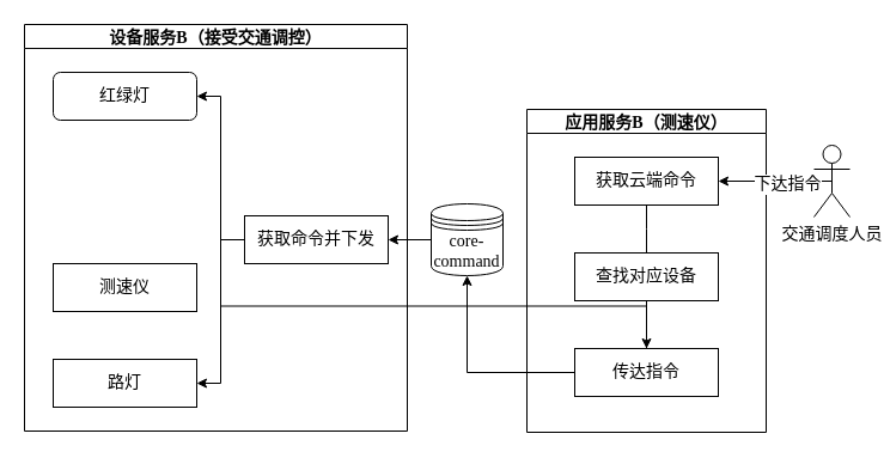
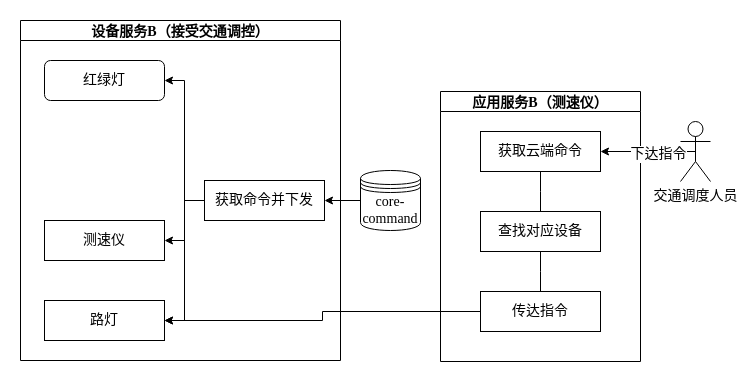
  <mxCell id="0" />
  <mxCell id="1" parent="0" />
  <mxCell id="2" value="应用服务B（测速仪）" style="swimlane;startSize=20;horizontal=1;containerType=tree;fillColor=none;fontFamily=宋体;fontSize=14;" vertex="1" parent="1"><mxGeometry x="440" y="91" width="200" height="270" as="geometry" /></mxCell>
  <mxCell id="3" value="" style="edgeStyle=elbowEdgeStyle;elbow=vertical;startArrow=none;endArrow=none;rounded=0;fontFamily=宋体;fontSize=14;" edge="1" parent="2" source="4" target="5"><mxGeometry relative="1" as="geometry" /></mxCell>
  <mxCell id="4" value="获取云端命令" style="whiteSpace=wrap;html=1;treeFolding=1;treeMoving=1;newEdgeStyle={&quot;edgeStyle&quot;:&quot;elbowEdgeStyle&quot;,&quot;startArrow&quot;:&quot;none&quot;,&quot;endArrow&quot;:&quot;none&quot;};fontFamily=宋体;fontSize=14;" vertex="1" parent="2"><mxGeometry x="40" y="40" width="120" height="40" as="geometry" /></mxCell>
  <mxCell id="5" value="查找对应设备" style="whiteSpace=wrap;html=1;treeFolding=1;treeMoving=1;newEdgeStyle={&quot;edgeStyle&quot;:&quot;elbowEdgeStyle&quot;,&quot;startArrow&quot;:&quot;none&quot;,&quot;endArrow&quot;:&quot;none&quot;};fontFamily=宋体;fontSize=14;" vertex="1" parent="2"><mxGeometry x="40" y="120" width="120" height="40" as="geometry" /></mxCell>
  <mxCell id="6" value="" style="edgeStyle=elbowEdgeStyle;elbow=vertical;startArrow=none;endArrow=none;rounded=0;fontFamily=宋体;fontSize=14;" edge="1" parent="2" source="5" target="7"><mxGeometry relative="1" as="geometry"><mxPoint x="800" y="110" as="sourcePoint" /></mxGeometry></mxCell>
  <mxCell id="7" value="传达指令" style="whiteSpace=wrap;html=1;treeFolding=1;treeMoving=1;newEdgeStyle={&quot;edgeStyle&quot;:&quot;elbowEdgeStyle&quot;,&quot;startArrow&quot;:&quot;none&quot;,&quot;endArrow&quot;:&quot;none&quot;};fontFamily=宋体;fontSize=14;" vertex="1" parent="2"><mxGeometry x="40" y="200" width="120" height="40" as="geometry" /></mxCell>
  <mxCell id="8" value="设备服务B（接受交通调控）" style="swimlane;startSize=20;horizontal=1;containerType=tree;fontFamily=宋体;fontSize=14;" vertex="1" parent="1"><mxGeometry x="20" y="20" width="320" height="340" as="geometry" /></mxCell>
  <mxCell id="9" value="红绿灯" style="whiteSpace=wrap;html=1;treeFolding=1;treeMoving=1;newEdgeStyle={&quot;edgeStyle&quot;:&quot;elbowEdgeStyle&quot;,&quot;startArrow&quot;:&quot;none&quot;,&quot;endArrow&quot;:&quot;none&quot;};fontFamily=宋体;fontSize=14;rounded=1;" vertex="1" parent="8"><mxGeometry x="24" y="40" width="120" height="40" as="geometry" /></mxCell>
  <mxCell id="10" value="测速仪" style="whiteSpace=wrap;html=1;treeFolding=1;treeMoving=1;newEdgeStyle={&quot;edgeStyle&quot;:&quot;elbowEdgeStyle&quot;,&quot;startArrow&quot;:&quot;none&quot;,&quot;endArrow&quot;:&quot;none&quot;};fontFamily=宋体;fontSize=14;" vertex="1" parent="8"><mxGeometry x="24" y="200" width="120" height="40" as="geometry" /></mxCell>
  <mxCell id="11" value="路灯" style="whiteSpace=wrap;html=1;treeFolding=1;treeMoving=1;newEdgeStyle={&quot;edgeStyle&quot;:&quot;elbowEdgeStyle&quot;,&quot;startArrow&quot;:&quot;none&quot;,&quot;endArrow&quot;:&quot;none&quot;};fontFamily=宋体;fontSize=14;" vertex="1" parent="8"><mxGeometry x="24" y="280" width="120" height="40" as="geometry" /></mxCell>
- <mxCell id="12" style="edgeStyle=orthogonalEdgeStyle;rounded=0;orthogonalLoop=1;jettySize=auto;html=1;exitX=0;exitY=0.5;exitDx=0;exitDy=0;fontFamily=宋体;fontSize=14;" edge="1" parent="8" source="15" target="7"><mxGeometry relative="1" as="geometry" /></mxCell>
+ <mxCell id="12" style="edgeStyle=orthogonalEdgeStyle;rounded=0;orthogonalLoop=1;jettySize=auto;html=1;exitX=0;exitY=0.5;exitDx=0;exitDy=0;entryX=1;entryY=0.5;entryDx=0;entryDy=0;fontFamily=宋体;fontSize=14;" edge="1" parent="8" source="15" target="10"><mxGeometry relative="1" as="geometry" /></mxCell>
  <mxCell id="13" style="edgeStyle=orthogonalEdgeStyle;rounded=0;orthogonalLoop=1;jettySize=auto;html=1;exitX=0;exitY=0.5;exitDx=0;exitDy=0;entryX=1;entryY=0.5;entryDx=0;entryDy=0;fontFamily=宋体;fontSize=14;" edge="1" parent="8" source="15" target="9"><mxGeometry relative="1" as="geometry" /></mxCell>
  <mxCell id="14" style="edgeStyle=orthogonalEdgeStyle;rounded=0;orthogonalLoop=1;jettySize=auto;html=1;exitX=0;exitY=0.5;exitDx=0;exitDy=0;entryX=1;entryY=0.5;entryDx=0;entryDy=0;fontFamily=宋体;fontSize=14;" edge="1" parent="8" source="15" target="11"><mxGeometry relative="1" as="geometry" /></mxCell>
  <mxCell id="15" value="获取命令并下发" style="whiteSpace=wrap;html=1;treeFolding=1;treeMoving=1;newEdgeStyle={&quot;edgeStyle&quot;:&quot;elbowEdgeStyle&quot;,&quot;startArrow&quot;:&quot;none&quot;,&quot;endArrow&quot;:&quot;none&quot;};fontFamily=宋体;fontSize=14;" vertex="1" parent="8"><mxGeometry x="184" y="160" width="120" height="40" as="geometry" /></mxCell>
  <mxCell id="16" style="edgeStyle=none;html=1;exitX=0.5;exitY=0.5;exitDx=0;exitDy=0;exitPerimeter=0;entryX=1;entryY=0.5;entryDx=0;entryDy=0;fontFamily=宋体;fontSize=14;" edge="1" parent="1" source="18" target="4"><mxGeometry relative="1" as="geometry"><mxPoint x="730" y="151" as="targetPoint" /></mxGeometry></mxCell>
  <mxCell id="17" value="下达指令" style="edgeLabel;html=1;align=center;verticalAlign=middle;resizable=0;points=[];fontFamily=宋体;fontSize=14;" vertex="1" connectable="0" parent="16"><mxGeometry x="-0.2" y="2" relative="1" as="geometry"><mxPoint as="offset" /></mxGeometry></mxCell>
  <mxCell id="18" value="交通调度人员" style="shape=umlActor;verticalLabelPosition=bottom;verticalAlign=top;html=1;outlineConnect=0;fillColor=none;fontFamily=宋体;fontSize=14;" vertex="1" parent="1"><mxGeometry x="680" y="121" width="30" height="60" as="geometry" /></mxCell>
  <mxCell id="19" style="edgeStyle=none;html=1;exitX=0;exitY=0.5;exitDx=0;exitDy=0;entryX=1;entryY=0.5;entryDx=0;entryDy=0;fontFamily=宋体;fontSize=14;" edge="1" parent="1" source="20" target="15"><mxGeometry relative="1" as="geometry" /></mxCell>
  <mxCell id="20" value="core-command" style="shape=datastore;whiteSpace=wrap;html=1;fillColor=none;fontFamily=宋体;fontSize=14;" vertex="1" parent="1"><mxGeometry x="360" y="170" width="60" height="60" as="geometry" /></mxCell>
- <mxCell id="21" style="edgeStyle=orthogonalEdgeStyle;rounded=0;orthogonalLoop=1;jettySize=auto;html=1;entryX=0.5;entryY=1;entryDx=0;entryDy=0;fontFamily=宋体;fontSize=14;" edge="1" parent="1" source="7" target="20"><mxGeometry relative="1" as="geometry" /></mxCell>
+ <mxCell id="21" style="edgeStyle=orthogonalEdgeStyle;rounded=0;orthogonalLoop=1;jettySize=auto;html=1;fontFamily=宋体;fontSize=14;" edge="1" parent="1" source="7" target="11"><mxGeometry relative="1" as="geometry" /></mxCell>
